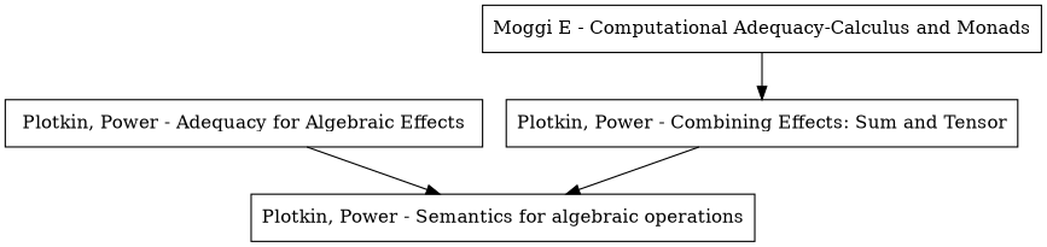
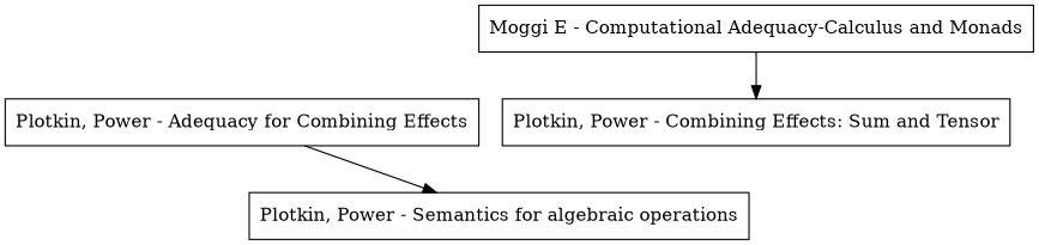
  digraph {
    node [shape=box]
    "Plotkin, Power - Combining Effects: Sum and Tensor"
    "Plotkin, Power - Semantics for algebraic operations"
    n3 [label="Moggi E - Computational Adequacy-Calculus and Monads"]
-   "Plotkin, Power - Adequacy for Algebraic Effects"
-   "Plotkin, Power - Combining Effects: Sum and Tensor" -> "Plotkin, Power - Semantics for algebraic operations"
+   "Plotkin, Power - Adequacy for Algebraic Effects" [label="Plotkin, Power - Adequacy for Combining Effects"]
    n3 -> "Plotkin, Power - Combining Effects: Sum and Tensor"
    "Plotkin, Power - Adequacy for Algebraic Effects" -> "Plotkin, Power - Semantics for algebraic operations"
  }
